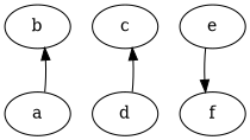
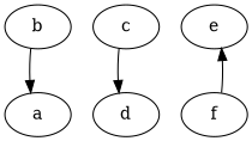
  digraph {
    node [alive=y type=B]
    b
    a [type=P]
    c [finalizer=modern resurrect=d type=C]
    d [type=C]
    e
    f [type=P]
-   a -> b
-   d -> c
-   e -> f
+   b -> a
+   c -> d
+   f -> e
  }
